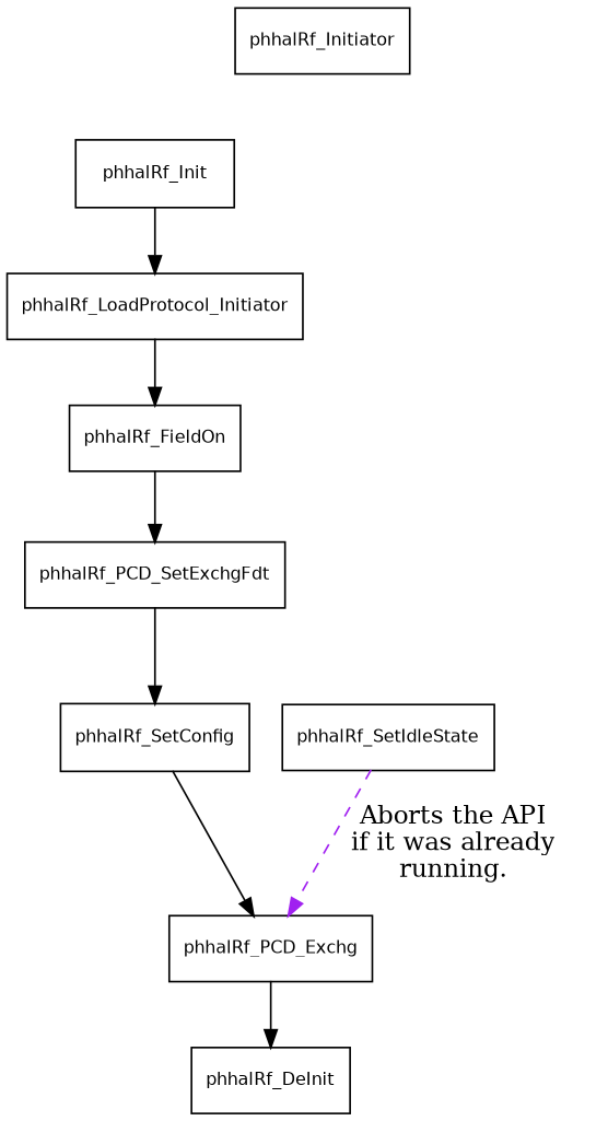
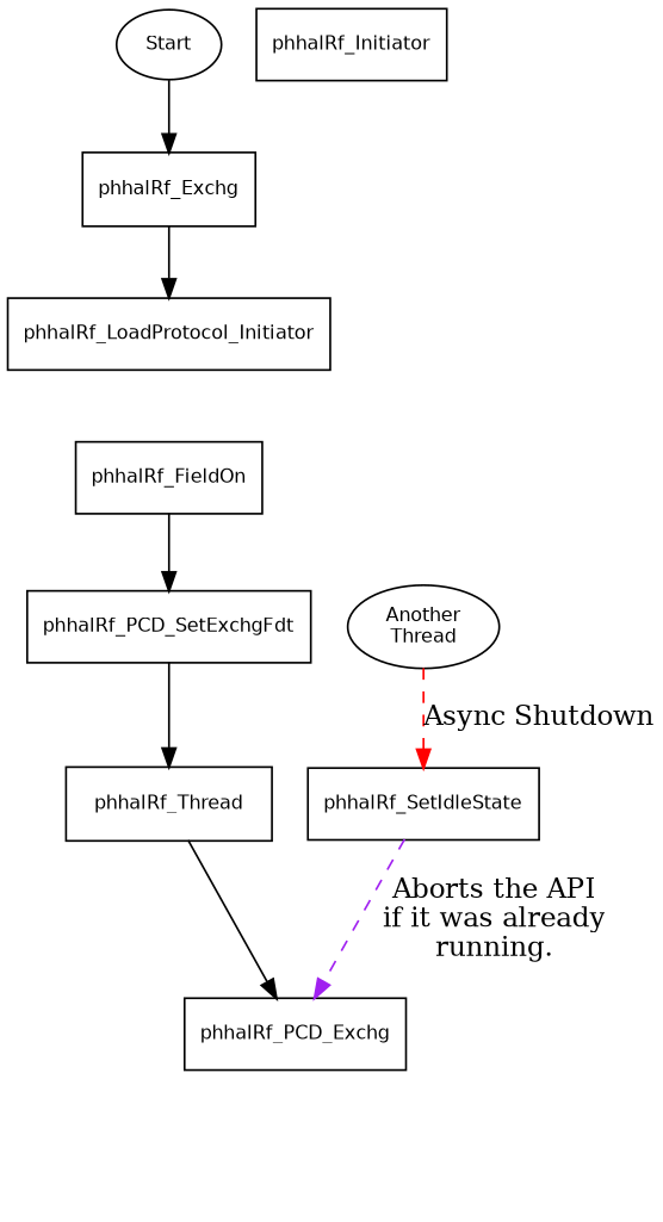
  digraph {
    node [fontname=Helvetica fontsize=10 shape=record]
-   phhalRf_Init
+   Start [shape=oval]
+   phhalRf_Init [label=phhalRf_Exchg]
    phhalRf_LoadProtocol_Initiator
+   n4 [label="Another\nThread" shape=oval]
    phhalRf_SetIdleState
    phhalRf_PCD_Exchg
    phhalRf_FieldOn
    n8 [label=phhalRf_Initiator]
    phhalRf_PCD_SetExchgFdt
-   phhalRf_SetConfig
-   phhalRf_DeInit
+   phhalRf_SetConfig [label=phhalRf_Thread]
+   Start -> phhalRf_Init
    phhalRf_Init -> phhalRf_LoadProtocol_Initiator
-   phhalRf_LoadProtocol_Initiator -> phhalRf_FieldOn
+   n4 -> phhalRf_SetIdleState [color=red label="Async Shutdown" style=dashed]
    phhalRf_SetIdleState -> phhalRf_PCD_Exchg [color=purple label="Aborts the API\nif it was already\nrunning." style=dashed]
-   phhalRf_PCD_Exchg -> phhalRf_DeInit
    phhalRf_FieldOn -> phhalRf_PCD_SetExchgFdt
    phhalRf_PCD_SetExchgFdt -> phhalRf_SetConfig
    phhalRf_SetConfig -> phhalRf_PCD_Exchg
  }
